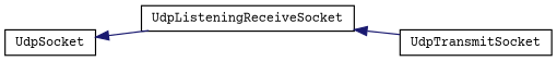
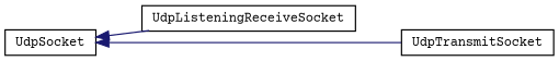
  digraph {
    fontname="Courier Prime"
    rankdir=LR
    node [color=black fillcolor=white fontname="Courier Prime" fontsize=10 shape=record style=filled]
    edge [color=midnightblue dir=back fontname="Courier Prime" fontsize=10 labelfontname=Helvetica labelfontsize=10 style=solid]
    n1 [height=0.2 label=UdpSocket width=0.4]
    n2 [height=0.2 label=UdpListeningReceiveSocket width=0.4]
    n3 [height=0.2 label=UdpTransmitSocket width=0.4]
    n1 -> n2
-   n2 -> n3
+   n1 -> n3
  }
